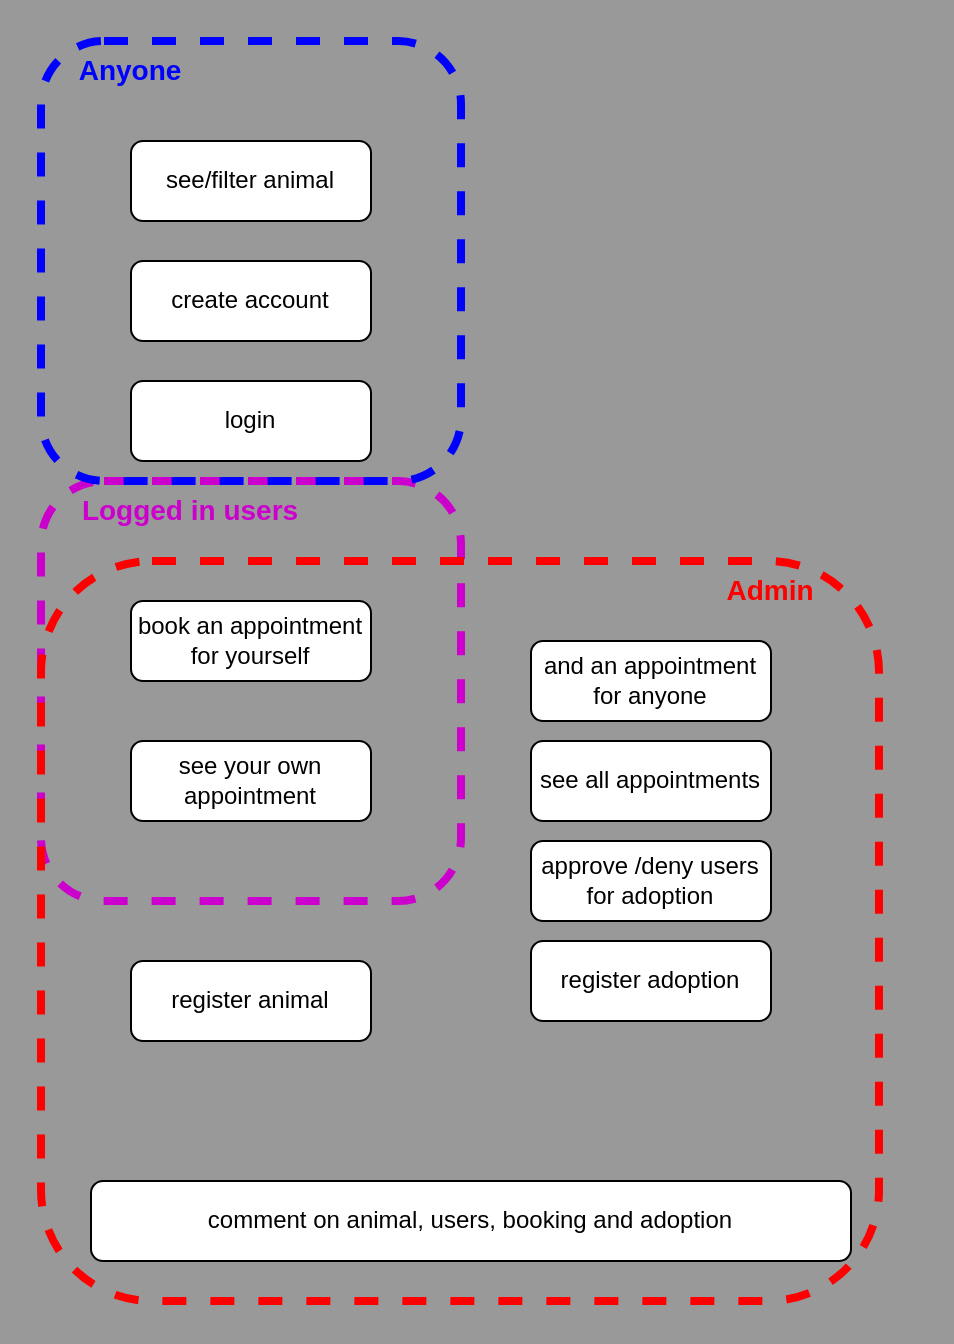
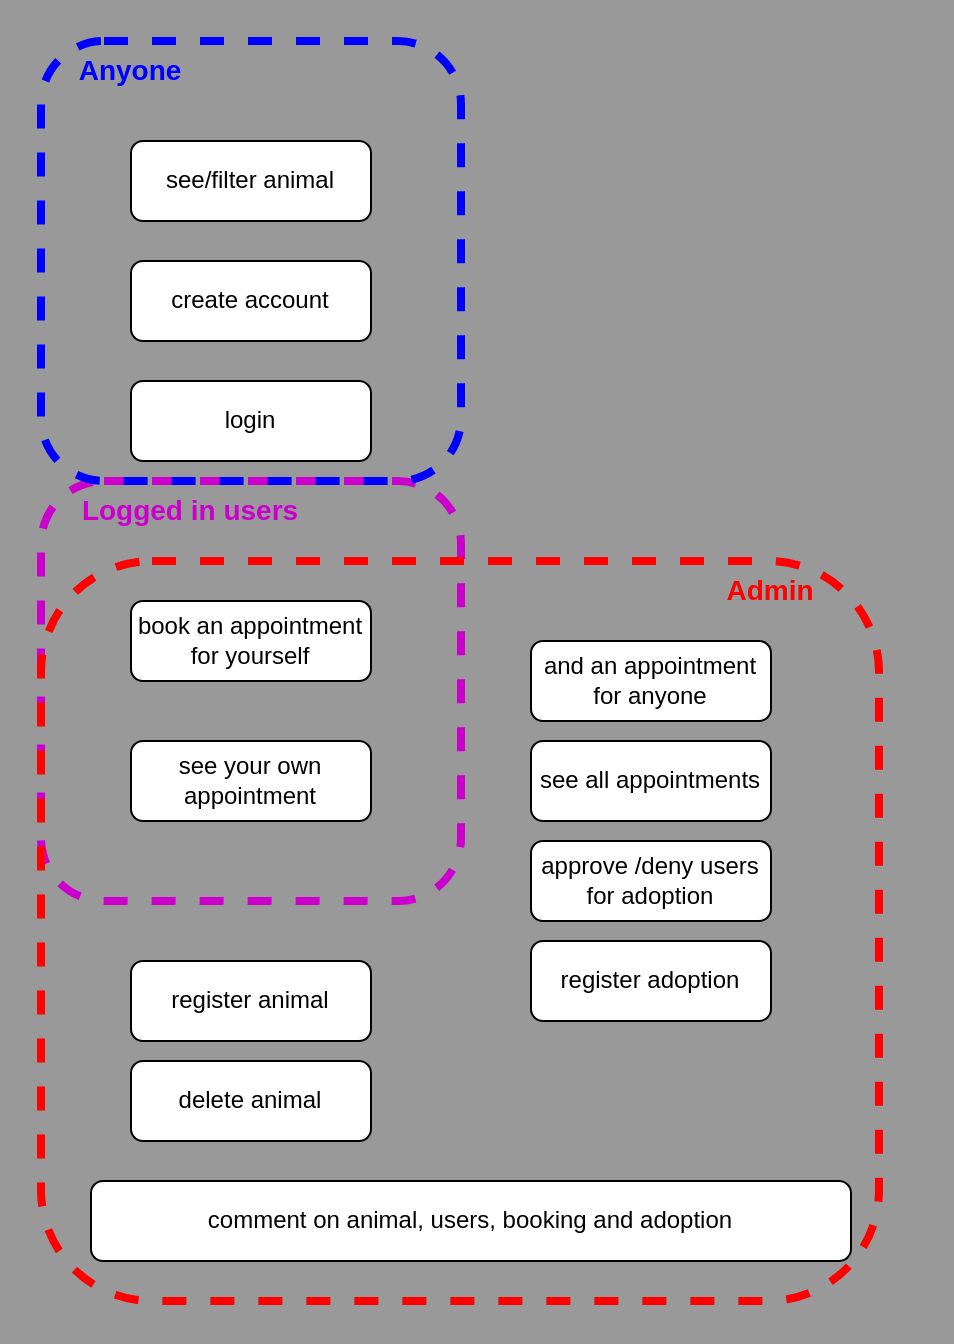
  <mxCell id="0" />
  <mxCell id="1" parent="0" />
  <mxCell id="2" value="&lt;div&gt;&lt;br&gt;&lt;/div&gt;" style="rounded=1;whiteSpace=wrap;html=1;dashed=1;fillColor=none;strokeColor=#CC00CC;strokeWidth=4;fontColor=#CC00CC;" parent="1" vertex="1"><mxGeometry x="20" y="240" width="210" height="210" as="geometry" /></mxCell>
  <mxCell id="3" value="&lt;div&gt;&lt;br&gt;&lt;/div&gt;" style="rounded=1;whiteSpace=wrap;html=1;dashed=1;fillColor=none;strokeColor=#FF0000;strokeWidth=4;fontColor=#FF0000;" parent="1" vertex="1"><mxGeometry x="20" y="280" width="419" height="370" as="geometry" /></mxCell>
  <mxCell id="4" value="&lt;div&gt;&lt;br&gt;&lt;/div&gt;" style="rounded=1;whiteSpace=wrap;html=1;dashed=1;fillColor=none;strokeColor=#0000FF;strokeWidth=4;" parent="1" vertex="1"><mxGeometry x="20" y="20" width="210" height="220" as="geometry" /></mxCell>
  <mxCell id="5" value="see/filter animal" style="rounded=1;whiteSpace=wrap;html=1;" parent="1" vertex="1"><mxGeometry x="65" y="70" width="120" height="40" as="geometry" /></mxCell>
  <mxCell id="6" value="create account" style="rounded=1;whiteSpace=wrap;html=1;" parent="1" vertex="1"><mxGeometry x="65" y="130" width="120" height="40" as="geometry" /></mxCell>
  <mxCell id="7" value="login" style="rounded=1;whiteSpace=wrap;html=1;" parent="1" vertex="1"><mxGeometry x="65" y="190" width="120" height="40" as="geometry" /></mxCell>
  <mxCell id="8" value="Anyone" style="text;html=1;align=center;verticalAlign=middle;whiteSpace=wrap;rounded=0;fontStyle=1;fontSize=14;fontColor=#0000FF;" parent="1" vertex="1"><mxGeometry x="35" y="20" width="60" height="30" as="geometry" /></mxCell>
  <mxCell id="9" value="book an appointment for yourself" style="rounded=1;whiteSpace=wrap;html=1;" parent="1" vertex="1"><mxGeometry x="65" y="300" width="120" height="40" as="geometry" /></mxCell>
  <mxCell id="10" value="see your own appointment" style="rounded=1;whiteSpace=wrap;html=1;" parent="1" vertex="1"><mxGeometry x="65" y="370" width="120" height="40" as="geometry" /></mxCell>
  <mxCell id="11" value="Logged in users" style="text;html=1;align=center;verticalAlign=middle;whiteSpace=wrap;rounded=0;fontStyle=1;fontSize=14;fontColor=#CC00CC;" parent="1" vertex="1"><mxGeometry x="25" y="240" width="140" height="30" as="geometry" /></mxCell>
  <mxCell id="12" value="Admin" style="text;html=1;align=center;verticalAlign=middle;whiteSpace=wrap;rounded=0;fontStyle=1;fontSize=14;fontColor=#FF0000;" parent="1" vertex="1"><mxGeometry x="315" y="280" width="140" height="30" as="geometry" /></mxCell>
  <mxCell id="13" value="and an appointment for anyone" style="rounded=1;whiteSpace=wrap;html=1;" parent="1" vertex="1"><mxGeometry x="265" y="320" width="120" height="40" as="geometry" /></mxCell>
  <mxCell id="14" value="see all appointments" style="rounded=1;whiteSpace=wrap;html=1;" parent="1" vertex="1"><mxGeometry x="265" y="370" width="120" height="40" as="geometry" /></mxCell>
  <mxCell id="15" value="register animal" style="rounded=1;whiteSpace=wrap;html=1;" parent="1" vertex="1"><mxGeometry x="65" y="480" width="120" height="40" as="geometry" /></mxCell>
+ <mxCell id="16" value="delete animal" style="rounded=1;whiteSpace=wrap;html=1;" parent="1" vertex="1"><mxGeometry x="65" y="530" width="120" height="40" as="geometry" /></mxCell>
  <mxCell id="17" value="comment on animal, users, booking and adoption" style="rounded=1;whiteSpace=wrap;html=1;" parent="1" vertex="1"><mxGeometry x="45" y="590" width="380" height="40" as="geometry" /></mxCell>
  <mxCell id="18" value="approve /deny users for adoption" style="rounded=1;whiteSpace=wrap;html=1;" parent="1" vertex="1"><mxGeometry x="265" y="420" width="120" height="40" as="geometry" /></mxCell>
  <mxCell id="19" value="register adoption" style="rounded=1;whiteSpace=wrap;html=1;" parent="1" vertex="1"><mxGeometry x="265" y="470" width="120" height="40" as="geometry" /></mxCell>
